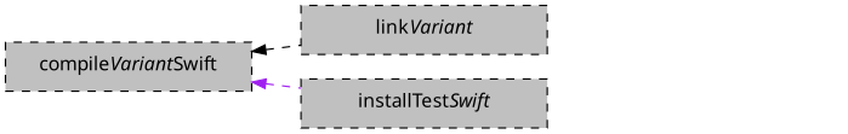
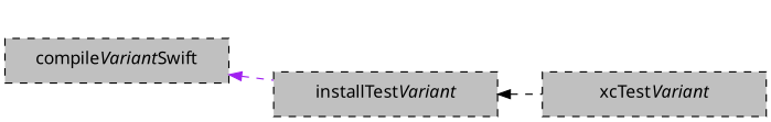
  digraph {
    fontname=Sans
    rankdir=LR
    node [fillcolor=grey fixedsize=true fontname=Sans shape=rectangle style="dashed,filled"]
    edge [color=black dir=back fontname=Sans style=dashed]
    n1 [height=0.5 label=<compile<i>Variant</i>Swift> width=2.5]
-   n2 [height=0.5 label=<link<i>Variant</i>> width=2.5]
-   n3 [height=0.5 label=<installTest<i>Swift</i>> width=2.5]
-   n1 -> n2
+   n3 [height=0.5 label=<installTest<i>Variant</i>> width=2.5]
+   n4 [height=0.5 label=<xcTest<i>Variant</i>> width=2.5]
    n1 -> n3 [color=purple]
+   n3 -> n4
  }
